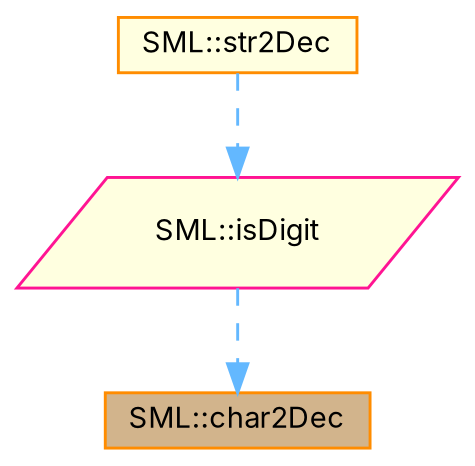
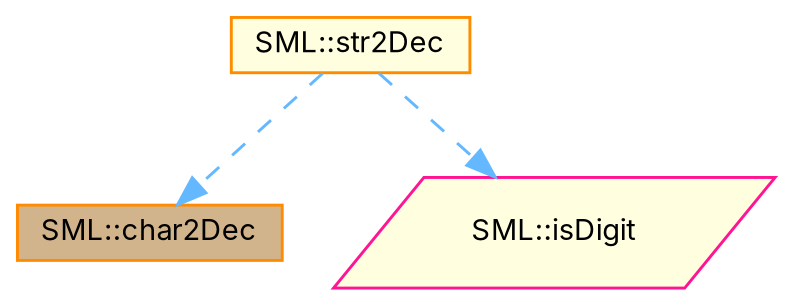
  digraph {
    fontname=Inter
    rankdir=TB
    node [color=darkorange fillcolor=lightyellow fontname=Inter fontsize=10 shape=box style=filled]
    edge [color=steelblue1 fontname=Inter fontsize=10 labelfontname=Helvetica labelfontsize=10 style=dashed]
    n1 [fontcolor=black height=0.2 label="SML::str2Dec" width=0.4]
    n2 [fillcolor=tan height=0.2 label="SML::char2Dec" width=0.4]
    n3 [color=deeppink height=0.2 label="SML::isDigit" shape=parallelogram width=0.4]
-   n3 -> n2
+   n1 -> n2
    n1 -> n3
  }
